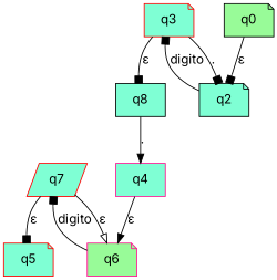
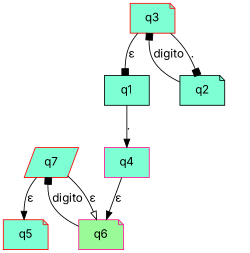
  digraph {
    fontname=Inter
    rankdir=TB
    node [color=red fillcolor=aquamarine fontname=Inter shape=note style=filled]
    edge [arrowhead=box fontname=Inter]
    q5
-   q0 [color=black fillcolor=palegreen]
    q2 [color=black]
    q3
-   q1 [color=black shape=box label=q8]
+   q1 [color=black shape=box]
    q4 [color=deeppink shape=box]
    q6 [color=deeppink fillcolor=palegreen]
    q7 [shape=parallelogram]
-   q0 -> q2 [label="ε"]
    q2 -> q3 [label=digito]
    q3 -> q2 [label="."]
    q3 -> q1 [label="ε"]
    q1 -> q4 [arrowhead=normal label="."]
    q4 -> q6 [arrowhead=normal label="ε"]
    q6 -> q7 [label=digito]
-   q7 -> q5 [label="ε"]
+   q7 -> q5 [arrowhead=normal label="ε"]
    q7 -> q6 [arrowhead=onormal label="ε"]
  }
